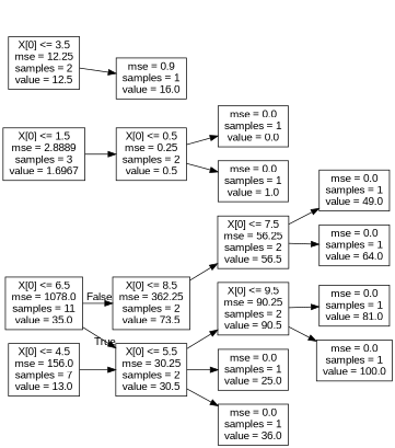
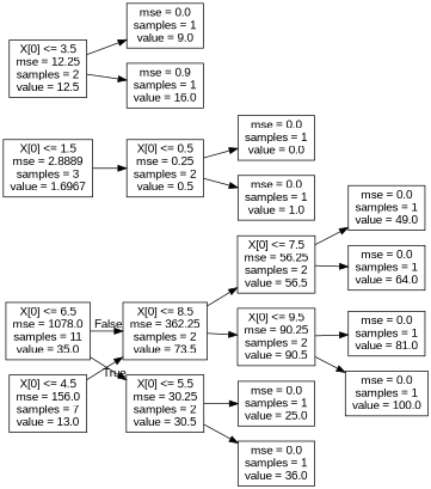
  digraph {
    fontname="Liberation Sans"
    rankdir=LR
    node [fontname="Liberation Sans" shape=box]
    edge [fontname="Liberation Sans"]
    n1 [label="X[0] <= 6.5\nmse = 1078.0\nsamples = 11\nvalue = 35.0"]
    n2 [label="X[0] <= 8.5\nmse = 362.25\nsamples = 2\nvalue = 73.5"]
    n3 [label="X[0] <= 5.5\nmse = 30.25\nsamples = 2\nvalue = 30.5"]
    n4 [label="X[0] <= 4.5\nmse = 156.0\nsamples = 7\nvalue = 13.0"]
    n5 [label="X[0] <= 7.5\nmse = 56.25\nsamples = 2\nvalue = 56.5"]
    n6 [label="X[0] <= 9.5\nmse = 90.25\nsamples = 2\nvalue = 90.5"]
    n7 [label="mse = 0.0\nsamples = 1\nvalue = 25.0"]
    n8 [label="mse = 0.0\nsamples = 1\nvalue = 36.0"]
    n9 [label="X[0] <= 1.5\nmse = 2.8889\nsamples = 3\nvalue = 1.6967"]
    n10 [label="X[0] <= 0.5\nmse = 0.25\nsamples = 2\nvalue = 0.5"]
    n11 [label="X[0] <= 3.5\nmse = 12.25\nsamples = 2\nvalue = 12.5"]
+   n12 [label="mse = 0.0\nsamples = 1\nvalue = 9.0"]
    n13 [label="mse = 0.9\nsamples = 1\nvalue = 16.0"]
    n14 [label="mse = 0.0\nsamples = 1\nvalue = 0.0"]
    n15 [label="mse = 0.0\nsamples = 1\nvalue = 1.0"]
    n16 [label="mse = 0.0\nsamples = 1\nvalue = 49.0"]
    n17 [label="mse = 0.0\nsamples = 1\nvalue = 64.0"]
    n18 [label="mse = 0.0\nsamples = 1\nvalue = 81.0"]
    n19 [label="mse = 0.0\nsamples = 1\nvalue = 100.0"]
    n1 -> n2 [headlabel=False labelangle=-45 labeldistance=2.5]
    n1 -> n3 [headlabel=True labelangle=45 labeldistance=2.5]
    n2 -> n5
-   n3 -> n6
+   n2 -> n6
    n3 -> n7
    n3 -> n8
-   n4 -> n3
+   n4 -> n2
    n5 -> n16
    n5 -> n17
    n6 -> n18
    n6 -> n19
    n9 -> n10
    n10 -> n14
    n10 -> n15
+   n11 -> n12
    n11 -> n13
  }
